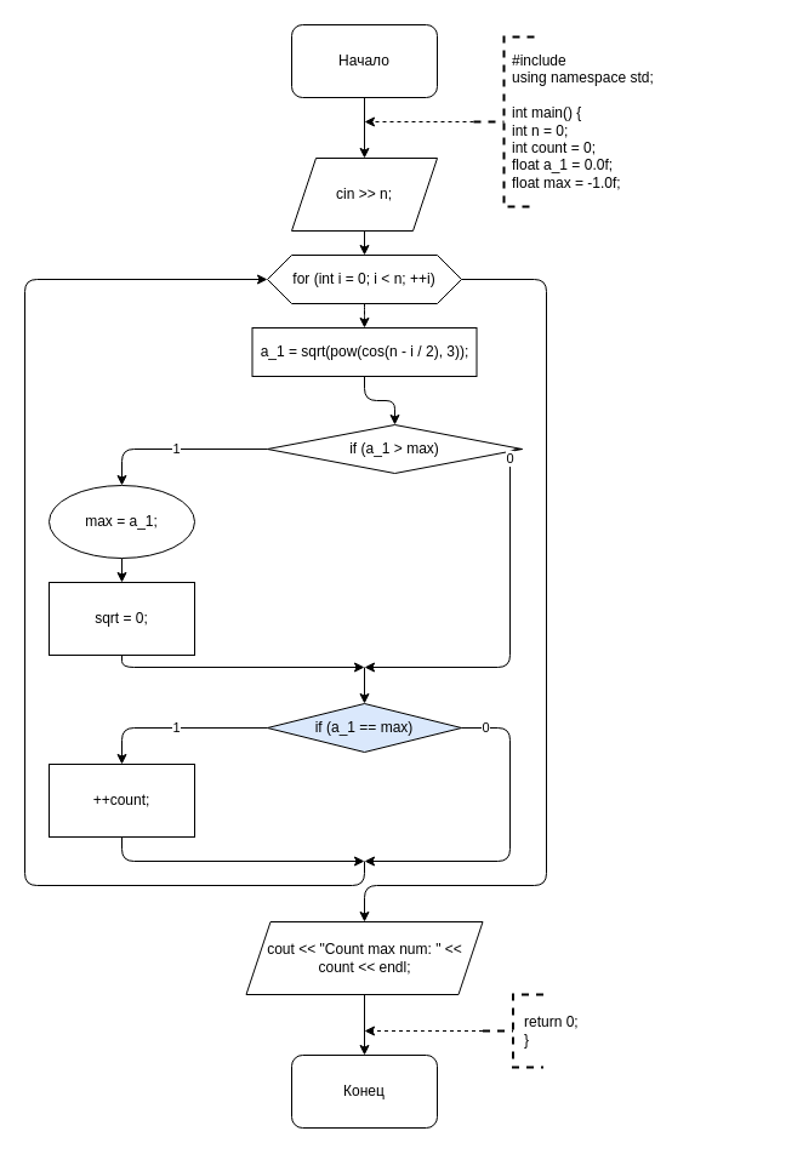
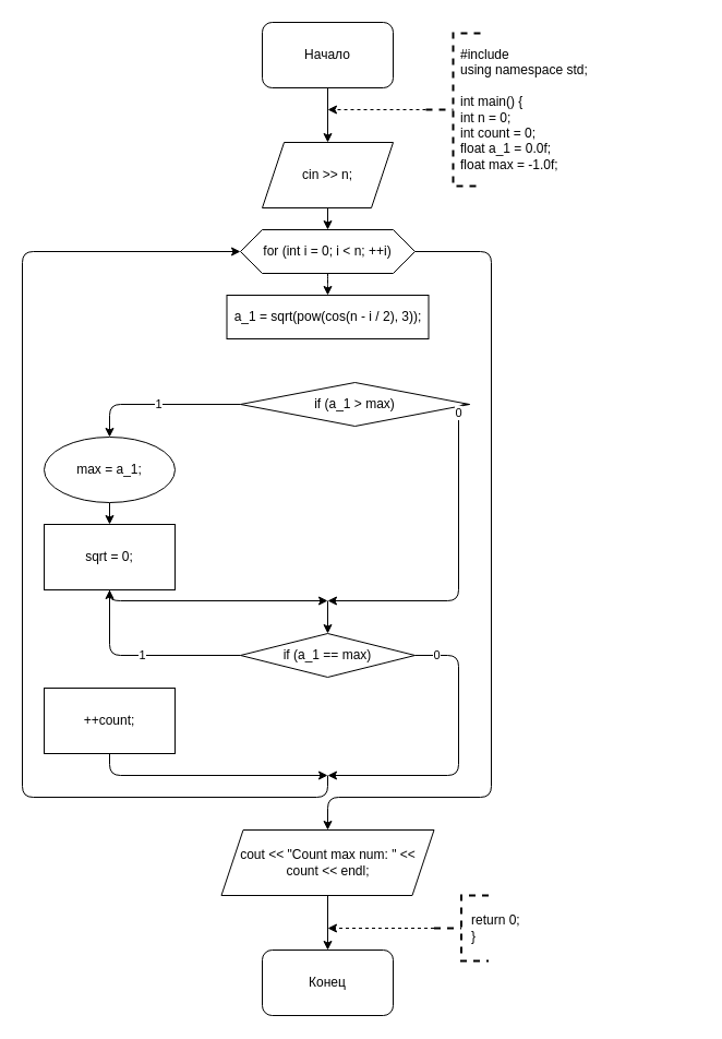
  <mxCell id="0" />
  <mxCell id="1" parent="0" />
  <mxCell id="2" style="edgeStyle=orthogonalEdgeStyle;rounded=1;orthogonalLoop=1;jettySize=auto;html=1;entryX=0.5;entryY=0;entryDx=0;entryDy=0;" edge="1" parent="1" source="3" target="5"><mxGeometry relative="1" as="geometry" /></mxCell>
  <mxCell id="3" value="Начало" style="rounded=1;whiteSpace=wrap;html=1;" vertex="1" parent="1"><mxGeometry x="240" y="20" width="120" height="60" as="geometry" /></mxCell>
  <mxCell id="4" style="edgeStyle=orthogonalEdgeStyle;rounded=1;orthogonalLoop=1;jettySize=auto;html=1;" edge="1" parent="1" source="5" target="7"><mxGeometry relative="1" as="geometry" /></mxCell>
  <mxCell id="5" value="cin &amp;gt;&amp;gt; n;" style="shape=parallelogram;perimeter=parallelogramPerimeter;whiteSpace=wrap;html=1;fixedSize=1;" vertex="1" parent="1"><mxGeometry x="240" y="130" width="120" height="60" as="geometry" /></mxCell>
  <mxCell id="6" style="edgeStyle=orthogonalEdgeStyle;rounded=1;orthogonalLoop=1;jettySize=auto;html=1;dashed=1;" edge="1" parent="1" source="7" target="9"><mxGeometry relative="1" as="geometry" /></mxCell>
  <mxCell id="7" value="for (int i = 0; i &amp;lt; n; ++i)" style="shape=hexagon;perimeter=hexagonPerimeter2;whiteSpace=wrap;html=1;fixedSize=1;" vertex="1" parent="1"><mxGeometry x="220" y="210" width="160" height="40" as="geometry" /></mxCell>
- <mxCell id="8" style="edgeStyle=orthogonalEdgeStyle;rounded=1;orthogonalLoop=1;jettySize=auto;html=1;" edge="1" parent="1" source="9" target="11"><mxGeometry relative="1" as="geometry" /></mxCell>
  <mxCell id="9" value="a_1 = sqrt(pow(cos(n - i / 2), 3));" style="rounded=0;whiteSpace=wrap;html=1;" vertex="1" parent="1"><mxGeometry x="207.5" y="270" width="185" height="40" as="geometry" /></mxCell>
  <mxCell id="10" value="1" style="edgeStyle=orthogonalEdgeStyle;rounded=1;orthogonalLoop=1;jettySize=auto;html=1;" edge="1" parent="1" source="11" target="13"><mxGeometry relative="1" as="geometry"><mxPoint x="100" y="410" as="targetPoint" /></mxGeometry></mxCell>
  <mxCell id="11" value="if (a_1 &amp;gt; max)" style="rhombus;whiteSpace=wrap;html=1;" vertex="1" parent="1"><mxGeometry x="220" y="350" width="210" height="40" as="geometry" /></mxCell>
  <mxCell id="12" style="edgeStyle=orthogonalEdgeStyle;rounded=1;orthogonalLoop=1;jettySize=auto;html=1;" edge="1" parent="1" source="13" target="14"><mxGeometry relative="1" as="geometry" /></mxCell>
  <mxCell id="13" value="max = a_1;" style="ellipse;whiteSpace=wrap;html=1;" vertex="1" parent="1"><mxGeometry x="40" y="400" width="120" height="60" as="geometry" /></mxCell>
  <mxCell id="14" value="sqrt = 0;" style="rounded=0;whiteSpace=wrap;html=1;" vertex="1" parent="1"><mxGeometry x="40" y="480" width="120" height="60" as="geometry" /></mxCell>
  <mxCell id="15" value="0" style="endArrow=classic;html=1;exitX=1;exitY=0.5;exitDx=0;exitDy=0;" edge="1" parent="1" source="11"><mxGeometry x="-0.882" width="50" height="50" relative="1" as="geometry"><mxPoint x="290" y="540" as="sourcePoint" /><mxPoint x="300" y="550" as="targetPoint" /><Array as="points"><mxPoint x="420" y="370" /><mxPoint x="420" y="550" /></Array><mxPoint as="offset" /></mxGeometry></mxCell>
  <mxCell id="16" value="" style="endArrow=classic;html=1;exitX=0.5;exitY=1;exitDx=0;exitDy=0;" edge="1" parent="1" source="14"><mxGeometry width="50" height="50" relative="1" as="geometry"><mxPoint x="290" y="540" as="sourcePoint" /><mxPoint x="300" y="550" as="targetPoint" /><Array as="points"><mxPoint x="100" y="550" /></Array></mxGeometry></mxCell>
  <mxCell id="17" value="" style="endArrow=classic;html=1;" edge="1" parent="1" target="19"><mxGeometry width="50" height="50" relative="1" as="geometry"><mxPoint x="300" y="550" as="sourcePoint" /><mxPoint x="300" y="580" as="targetPoint" /></mxGeometry></mxCell>
- <mxCell id="18" value="1" style="edgeStyle=orthogonalEdgeStyle;rounded=1;orthogonalLoop=1;jettySize=auto;html=1;" edge="1" parent="1" source="19" target="20"><mxGeometry relative="1" as="geometry"><mxPoint x="100" y="630" as="targetPoint" /></mxGeometry></mxCell>
- <mxCell id="19" value="if (a_1 == max)" style="rhombus;whiteSpace=wrap;html=1;fillColor=#dae8fc;" vertex="1" parent="1"><mxGeometry x="220" y="580" width="160" height="40" as="geometry" /></mxCell>
+ <mxCell id="18" value="1" style="edgeStyle=orthogonalEdgeStyle;rounded=1;orthogonalLoop=1;jettySize=auto;html=1;" edge="1" parent="1" source="19" target="14"><mxGeometry relative="1" as="geometry"><mxPoint x="100" y="630" as="targetPoint" /></mxGeometry></mxCell>
+ <mxCell id="19" value="if (a_1 == max)" style="rhombus;whiteSpace=wrap;html=1;" vertex="1" parent="1"><mxGeometry x="220" y="580" width="160" height="40" as="geometry" /></mxCell>
  <mxCell id="20" value="++count;" style="rounded=0;whiteSpace=wrap;html=1;" vertex="1" parent="1"><mxGeometry x="40" y="630" width="120" height="60" as="geometry" /></mxCell>
  <mxCell id="21" value="0" style="endArrow=classic;html=1;exitX=1;exitY=0.5;exitDx=0;exitDy=0;" edge="1" parent="1" source="19"><mxGeometry x="-0.852" width="50" height="50" relative="1" as="geometry"><mxPoint x="290" y="640" as="sourcePoint" /><mxPoint x="300" y="710" as="targetPoint" /><Array as="points"><mxPoint x="420" y="600" /><mxPoint x="420" y="710" /></Array><mxPoint as="offset" /></mxGeometry></mxCell>
  <mxCell id="22" value="" style="endArrow=classic;html=1;exitX=0.5;exitY=1;exitDx=0;exitDy=0;" edge="1" parent="1" source="20"><mxGeometry width="50" height="50" relative="1" as="geometry"><mxPoint x="290" y="640" as="sourcePoint" /><mxPoint x="300" y="710" as="targetPoint" /><Array as="points"><mxPoint x="100" y="710" /></Array></mxGeometry></mxCell>
  <mxCell id="23" value="" style="endArrow=classic;html=1;entryX=0;entryY=0.5;entryDx=0;entryDy=0;" edge="1" parent="1" target="7"><mxGeometry width="50" height="50" relative="1" as="geometry"><mxPoint x="300" y="710" as="sourcePoint" /><mxPoint x="340" y="590" as="targetPoint" /><Array as="points"><mxPoint x="300" y="730" /><mxPoint x="20" y="730" /><mxPoint x="20" y="230" /></Array></mxGeometry></mxCell>
  <mxCell id="24" style="edgeStyle=orthogonalEdgeStyle;rounded=0;orthogonalLoop=1;jettySize=auto;html=1;entryX=0.5;entryY=0;entryDx=0;entryDy=0;" edge="1" parent="1" source="25" target="30"><mxGeometry relative="1" as="geometry" /></mxCell>
  <mxCell id="25" value="cout &amp;lt;&amp;lt; &quot;Count max num: &quot; &amp;lt;&amp;lt; count &amp;lt;&amp;lt; endl;" style="shape=parallelogram;perimeter=parallelogramPerimeter;whiteSpace=wrap;html=1;fixedSize=1;" vertex="1" parent="1"><mxGeometry x="202.5" y="760" width="195" height="60" as="geometry" /></mxCell>
  <mxCell id="26" value="" style="endArrow=classic;html=1;exitX=1;exitY=0.5;exitDx=0;exitDy=0;entryX=0.5;entryY=0;entryDx=0;entryDy=0;" edge="1" parent="1" source="7" target="25"><mxGeometry width="50" height="50" relative="1" as="geometry"><mxPoint x="290" y="630" as="sourcePoint" /><mxPoint x="340" y="580" as="targetPoint" /><Array as="points"><mxPoint x="450" y="230" /><mxPoint x="450" y="730" /><mxPoint x="300" y="730" /></Array></mxGeometry></mxCell>
  <mxCell id="27" style="edgeStyle=orthogonalEdgeStyle;rounded=1;orthogonalLoop=1;jettySize=auto;html=1;dashed=1;" edge="1" parent="1" source="28"><mxGeometry relative="1" as="geometry"><mxPoint x="300" y="100" as="targetPoint" /></mxGeometry></mxCell>
  <mxCell id="28" value="" style="strokeWidth=2;html=1;shape=mxgraph.flowchart.annotation_2;align=left;labelPosition=right;pointerEvents=1;dashed=1;" vertex="1" parent="1"><mxGeometry x="390" y="30" width="50" height="140" as="geometry" /></mxCell>
  <mxCell id="29" value="#include&lt;br&gt;using namespace std;&lt;br&gt;&lt;br&gt;int main() {&lt;br&gt;int n = 0;&lt;br&gt;int count = 0;&lt;br&gt;float a_1 = 0.0f;&lt;br&gt;float max = -1.0f;" style="text;html=1;strokeColor=none;fillColor=none;align=left;verticalAlign=middle;whiteSpace=wrap;rounded=0;dashed=1;" vertex="1" parent="1"><mxGeometry x="420" y="50" width="220" height="100" as="geometry" /></mxCell>
  <mxCell id="30" value="Конец" style="rounded=1;whiteSpace=wrap;html=1;" vertex="1" parent="1"><mxGeometry x="240" y="870" width="120" height="60" as="geometry" /></mxCell>
  <mxCell id="31" style="edgeStyle=orthogonalEdgeStyle;rounded=0;orthogonalLoop=1;jettySize=auto;html=1;dashed=1;" edge="1" parent="1" source="32"><mxGeometry relative="1" as="geometry"><mxPoint x="300" y="850" as="targetPoint" /></mxGeometry></mxCell>
  <mxCell id="32" value="" style="strokeWidth=2;html=1;shape=mxgraph.flowchart.annotation_2;align=left;labelPosition=right;pointerEvents=1;dashed=1;" vertex="1" parent="1"><mxGeometry x="397.5" y="820" width="50" height="60" as="geometry" /></mxCell>
  <mxCell id="33" value="return 0;&lt;br&gt;}" style="text;html=1;strokeColor=none;fillColor=none;align=left;verticalAlign=middle;whiteSpace=wrap;rounded=0;dashed=1;" vertex="1" parent="1"><mxGeometry x="430" y="820" width="120" height="60" as="geometry" /></mxCell>
